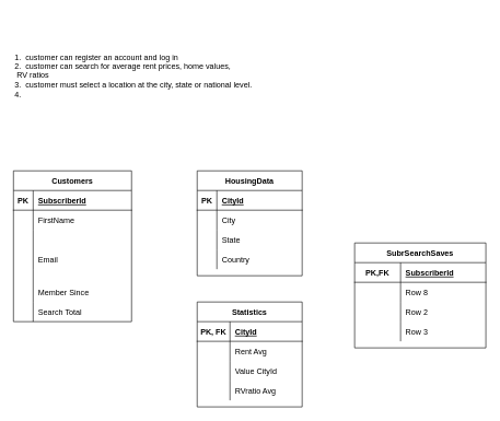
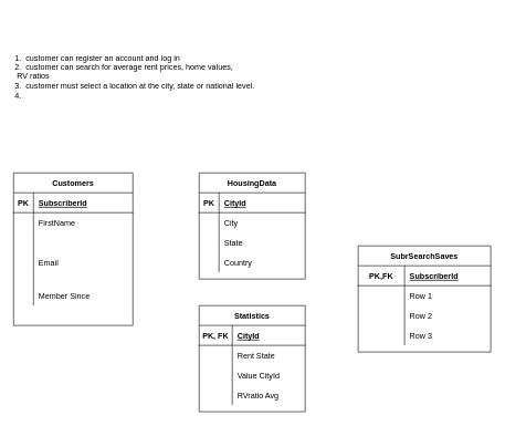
  <mxCell id="0" />
  <mxCell id="1" parent="0" />
  <mxCell id="2" value="Customers" style="shape=table;startSize=30;container=1;collapsible=1;childLayout=tableLayout;fixedRows=1;rowLines=0;fontStyle=1;align=center;resizeLast=1;" vertex="1" parent="1"><mxGeometry x="20" y="260" width="180" height="230" as="geometry" /></mxCell>
  <mxCell id="3" value="" style="shape=partialRectangle;collapsible=0;dropTarget=0;pointerEvents=0;fillColor=none;top=0;left=0;bottom=1;right=0;points=[[0,0.5],[1,0.5]];portConstraint=eastwest;" vertex="1" parent="2"><mxGeometry y="30" width="180" height="30" as="geometry" /></mxCell>
  <mxCell id="4" value="PK" style="shape=partialRectangle;connectable=0;fillColor=none;top=0;left=0;bottom=0;right=0;fontStyle=1;overflow=hidden;" vertex="1" parent="3"><mxGeometry width="30" height="30" as="geometry" /></mxCell>
  <mxCell id="5" value="SubscriberId" style="shape=partialRectangle;connectable=0;fillColor=none;top=0;left=0;bottom=0;right=0;align=left;spacingLeft=6;fontStyle=5;overflow=hidden;" vertex="1" parent="3"><mxGeometry x="30" width="150" height="30" as="geometry" /></mxCell>
  <mxCell id="6" value="" style="shape=partialRectangle;collapsible=0;dropTarget=0;pointerEvents=0;fillColor=none;top=0;left=0;bottom=0;right=0;points=[[0,0.5],[1,0.5]];portConstraint=eastwest;" vertex="1" parent="2"><mxGeometry y="60" width="180" height="30" as="geometry" /></mxCell>
  <mxCell id="7" value="" style="shape=partialRectangle;connectable=0;fillColor=none;top=0;left=0;bottom=0;right=0;editable=1;overflow=hidden;" vertex="1" parent="6"><mxGeometry width="30" height="30" as="geometry" /></mxCell>
  <mxCell id="8" value="FirstName" style="shape=partialRectangle;connectable=0;fillColor=none;top=0;left=0;bottom=0;right=0;align=left;spacingLeft=6;overflow=hidden;" vertex="1" parent="6"><mxGeometry x="30" width="150" height="30" as="geometry" /></mxCell>
  <mxCell id="9" value="" style="shape=partialRectangle;collapsible=0;dropTarget=0;pointerEvents=0;fillColor=none;top=0;left=0;bottom=0;right=0;points=[[0,0.5],[1,0.5]];portConstraint=eastwest;" vertex="1" parent="2"><mxGeometry y="90" width="180" height="30" as="geometry" /></mxCell>
  <mxCell id="10" value="" style="shape=partialRectangle;connectable=0;fillColor=none;top=0;left=0;bottom=0;right=0;editable=1;overflow=hidden;" vertex="1" parent="9"><mxGeometry width="30" height="30" as="geometry" /></mxCell>
  <mxCell id="11" value="" style="shape=partialRectangle;collapsible=0;dropTarget=0;pointerEvents=0;fillColor=none;top=0;left=0;bottom=0;right=0;points=[[0,0.5],[1,0.5]];portConstraint=eastwest;" vertex="1" parent="2"><mxGeometry y="120" width="180" height="30" as="geometry" /></mxCell>
  <mxCell id="12" value="" style="shape=partialRectangle;connectable=0;fillColor=none;top=0;left=0;bottom=0;right=0;editable=1;overflow=hidden;" vertex="1" parent="11"><mxGeometry width="30" height="30" as="geometry" /></mxCell>
  <mxCell id="13" value="Email" style="shape=partialRectangle;connectable=0;fillColor=none;top=0;left=0;bottom=0;right=0;align=left;spacingLeft=6;overflow=hidden;" vertex="1" parent="11"><mxGeometry x="30" width="150" height="30" as="geometry" /></mxCell>
  <mxCell id="14" value="" style="shape=partialRectangle;collapsible=0;dropTarget=0;pointerEvents=0;fillColor=none;top=0;left=0;bottom=0;right=0;points=[[0,0.5],[1,0.5]];portConstraint=eastwest;" vertex="1" parent="2"><mxGeometry y="150" width="180" height="20" as="geometry" /></mxCell>
  <mxCell id="15" value="" style="shape=partialRectangle;connectable=0;fillColor=none;top=0;left=0;bottom=0;right=0;editable=1;overflow=hidden;" vertex="1" parent="14"><mxGeometry width="30" height="20" as="geometry" /></mxCell>
  <mxCell id="16" value="" style="shape=partialRectangle;collapsible=0;dropTarget=0;pointerEvents=0;fillColor=none;top=0;left=0;bottom=0;right=0;points=[[0,0.5],[1,0.5]];portConstraint=eastwest;" vertex="1" parent="2"><mxGeometry y="170" width="180" height="30" as="geometry" /></mxCell>
  <mxCell id="17" value="" style="shape=partialRectangle;connectable=0;fillColor=none;top=0;left=0;bottom=0;right=0;editable=1;overflow=hidden;" vertex="1" parent="16"><mxGeometry width="30" height="30" as="geometry" /></mxCell>
  <mxCell id="18" value="Member Since" style="shape=partialRectangle;connectable=0;fillColor=none;top=0;left=0;bottom=0;right=0;align=left;spacingLeft=6;overflow=hidden;" vertex="1" parent="16"><mxGeometry x="30" width="150" height="30" as="geometry" /></mxCell>
  <mxCell id="19" value="" style="shape=partialRectangle;collapsible=0;dropTarget=0;pointerEvents=0;fillColor=none;top=0;left=0;bottom=0;right=0;points=[[0,0.5],[1,0.5]];portConstraint=eastwest;" vertex="1" parent="2"><mxGeometry y="200" width="180" height="30" as="geometry" /></mxCell>
  <mxCell id="20" value="" style="shape=partialRectangle;connectable=0;fillColor=none;top=0;left=0;bottom=0;right=0;editable=1;overflow=hidden;" vertex="1" parent="19"><mxGeometry width="30" height="30" as="geometry" /></mxCell>
- <mxCell id="21" value="Search Total" style="shape=partialRectangle;connectable=0;fillColor=none;top=0;left=0;bottom=0;right=0;align=left;spacingLeft=6;overflow=hidden;" vertex="1" parent="19"><mxGeometry x="30" width="150" height="30" as="geometry" /></mxCell>
  <mxCell id="22" value="HousingData" style="shape=table;startSize=30;container=1;collapsible=1;childLayout=tableLayout;fixedRows=1;rowLines=0;fontStyle=1;align=center;resizeLast=1;" vertex="1" parent="1"><mxGeometry x="300" y="260" width="160" height="160" as="geometry" /></mxCell>
  <mxCell id="23" value="" style="shape=partialRectangle;collapsible=0;dropTarget=0;pointerEvents=0;fillColor=none;top=0;left=0;bottom=1;right=0;points=[[0,0.5],[1,0.5]];portConstraint=eastwest;" vertex="1" parent="22"><mxGeometry y="30" width="160" height="30" as="geometry" /></mxCell>
  <mxCell id="24" value="PK" style="shape=partialRectangle;connectable=0;fillColor=none;top=0;left=0;bottom=0;right=0;fontStyle=1;overflow=hidden;" vertex="1" parent="23"><mxGeometry width="30" height="30" as="geometry" /></mxCell>
  <mxCell id="25" value="CityId" style="shape=partialRectangle;connectable=0;fillColor=none;top=0;left=0;bottom=0;right=0;align=left;spacingLeft=6;fontStyle=5;overflow=hidden;" vertex="1" parent="23"><mxGeometry x="30" width="130" height="30" as="geometry" /></mxCell>
  <mxCell id="26" value="" style="shape=partialRectangle;collapsible=0;dropTarget=0;pointerEvents=0;fillColor=none;top=0;left=0;bottom=0;right=0;points=[[0,0.5],[1,0.5]];portConstraint=eastwest;" vertex="1" parent="22"><mxGeometry y="60" width="160" height="30" as="geometry" /></mxCell>
  <mxCell id="27" value="" style="shape=partialRectangle;connectable=0;fillColor=none;top=0;left=0;bottom=0;right=0;editable=1;overflow=hidden;" vertex="1" parent="26"><mxGeometry width="30" height="30" as="geometry" /></mxCell>
  <mxCell id="28" value="City" style="shape=partialRectangle;connectable=0;fillColor=none;top=0;left=0;bottom=0;right=0;align=left;spacingLeft=6;overflow=hidden;" vertex="1" parent="26"><mxGeometry x="30" width="130" height="30" as="geometry" /></mxCell>
  <mxCell id="29" value="" style="shape=partialRectangle;collapsible=0;dropTarget=0;pointerEvents=0;fillColor=none;top=0;left=0;bottom=0;right=0;points=[[0,0.5],[1,0.5]];portConstraint=eastwest;" vertex="1" parent="22"><mxGeometry y="90" width="160" height="30" as="geometry" /></mxCell>
  <mxCell id="30" value="" style="shape=partialRectangle;connectable=0;fillColor=none;top=0;left=0;bottom=0;right=0;editable=1;overflow=hidden;" vertex="1" parent="29"><mxGeometry width="30" height="30" as="geometry" /></mxCell>
  <mxCell id="31" value="State" style="shape=partialRectangle;connectable=0;fillColor=none;top=0;left=0;bottom=0;right=0;align=left;spacingLeft=6;overflow=hidden;" vertex="1" parent="29"><mxGeometry x="30" width="130" height="30" as="geometry" /></mxCell>
  <mxCell id="32" value="" style="shape=partialRectangle;collapsible=0;dropTarget=0;pointerEvents=0;fillColor=none;top=0;left=0;bottom=0;right=0;points=[[0,0.5],[1,0.5]];portConstraint=eastwest;" vertex="1" parent="22"><mxGeometry y="120" width="160" height="30" as="geometry" /></mxCell>
  <mxCell id="33" value="" style="shape=partialRectangle;connectable=0;fillColor=none;top=0;left=0;bottom=0;right=0;editable=1;overflow=hidden;" vertex="1" parent="32"><mxGeometry width="30" height="30" as="geometry" /></mxCell>
  <mxCell id="34" value="Country" style="shape=partialRectangle;connectable=0;fillColor=none;top=0;left=0;bottom=0;right=0;align=left;spacingLeft=6;overflow=hidden;" vertex="1" parent="32"><mxGeometry x="30" width="130" height="30" as="geometry" /></mxCell>
  <mxCell id="35" value="Statistics" style="shape=table;startSize=30;container=1;collapsible=1;childLayout=tableLayout;fixedRows=1;rowLines=0;fontStyle=1;align=center;resizeLast=1;" vertex="1" parent="1"><mxGeometry x="300" y="460" width="160" height="160" as="geometry" /></mxCell>
  <mxCell id="36" value="" style="shape=partialRectangle;collapsible=0;dropTarget=0;pointerEvents=0;fillColor=none;top=0;left=0;bottom=1;right=0;points=[[0,0.5],[1,0.5]];portConstraint=eastwest;" vertex="1" parent="35"><mxGeometry y="30" width="160" height="30" as="geometry" /></mxCell>
  <mxCell id="37" value="PK, FK" style="shape=partialRectangle;connectable=0;fillColor=none;top=0;left=0;bottom=0;right=0;fontStyle=1;overflow=hidden;" vertex="1" parent="36"><mxGeometry width="50" height="30" as="geometry" /></mxCell>
  <mxCell id="38" value="CityId" style="shape=partialRectangle;connectable=0;fillColor=none;top=0;left=0;bottom=0;right=0;align=left;spacingLeft=6;fontStyle=5;overflow=hidden;" vertex="1" parent="36"><mxGeometry x="50" width="110" height="30" as="geometry" /></mxCell>
  <mxCell id="39" value="" style="shape=partialRectangle;collapsible=0;dropTarget=0;pointerEvents=0;fillColor=none;top=0;left=0;bottom=0;right=0;points=[[0,0.5],[1,0.5]];portConstraint=eastwest;" vertex="1" parent="35"><mxGeometry y="60" width="160" height="30" as="geometry" /></mxCell>
  <mxCell id="40" value="" style="shape=partialRectangle;connectable=0;fillColor=none;top=0;left=0;bottom=0;right=0;editable=1;overflow=hidden;" vertex="1" parent="39"><mxGeometry width="50" height="30" as="geometry" /></mxCell>
- <mxCell id="41" value="Rent Avg" style="shape=partialRectangle;connectable=0;fillColor=none;top=0;left=0;bottom=0;right=0;align=left;spacingLeft=6;overflow=hidden;" vertex="1" parent="39"><mxGeometry x="50" width="110" height="30" as="geometry" /></mxCell>
+ <mxCell id="41" value="Rent State" style="shape=partialRectangle;connectable=0;fillColor=none;top=0;left=0;bottom=0;right=0;align=left;spacingLeft=6;overflow=hidden;" vertex="1" parent="39"><mxGeometry x="50" width="110" height="30" as="geometry" /></mxCell>
  <mxCell id="42" value="" style="shape=partialRectangle;collapsible=0;dropTarget=0;pointerEvents=0;fillColor=none;top=0;left=0;bottom=0;right=0;points=[[0,0.5],[1,0.5]];portConstraint=eastwest;" vertex="1" parent="35"><mxGeometry y="90" width="160" height="30" as="geometry" /></mxCell>
  <mxCell id="43" value="" style="shape=partialRectangle;connectable=0;fillColor=none;top=0;left=0;bottom=0;right=0;editable=1;overflow=hidden;" vertex="1" parent="42"><mxGeometry width="50" height="30" as="geometry" /></mxCell>
  <mxCell id="44" value="Value CityId" style="shape=partialRectangle;connectable=0;fillColor=none;top=0;left=0;bottom=0;right=0;align=left;spacingLeft=6;overflow=hidden;" vertex="1" parent="42"><mxGeometry x="50" width="110" height="30" as="geometry" /></mxCell>
  <mxCell id="45" value="" style="shape=partialRectangle;collapsible=0;dropTarget=0;pointerEvents=0;fillColor=none;top=0;left=0;bottom=0;right=0;points=[[0,0.5],[1,0.5]];portConstraint=eastwest;" vertex="1" parent="35"><mxGeometry y="120" width="160" height="30" as="geometry" /></mxCell>
  <mxCell id="46" value="" style="shape=partialRectangle;connectable=0;fillColor=none;top=0;left=0;bottom=0;right=0;editable=1;overflow=hidden;" vertex="1" parent="45"><mxGeometry width="50" height="30" as="geometry" /></mxCell>
  <mxCell id="47" value="RVratio Avg" style="shape=partialRectangle;connectable=0;fillColor=none;top=0;left=0;bottom=0;right=0;align=left;spacingLeft=6;overflow=hidden;" vertex="1" parent="45"><mxGeometry x="50" width="110" height="30" as="geometry" /></mxCell>
  <mxCell id="48" value="1.&amp;nbsp; customer can register an account and log in&lt;br&gt;2.&amp;nbsp; customer can search for average rent prices, home values,&amp;nbsp;&lt;br&gt;&lt;span style=&quot;white-space: pre&quot;&gt; &lt;/span&gt;RV ratios&lt;br&gt;3.&amp;nbsp; customer must select a location at the city, state or national level.&amp;nbsp;&lt;br&gt;4.&amp;nbsp;&amp;nbsp;" style="text;html=1;strokeColor=none;fillColor=none;align=left;verticalAlign=middle;whiteSpace=wrap;rounded=0;" vertex="1" parent="1"><mxGeometry x="20" y="20" width="420" height="190" as="geometry" /></mxCell>
  <mxCell id="49" value="SubrSearchSaves" style="shape=table;startSize=30;container=1;collapsible=1;childLayout=tableLayout;fixedRows=1;rowLines=0;fontStyle=1;align=center;resizeLast=1;" vertex="1" parent="1"><mxGeometry x="540" y="370" width="200" height="160" as="geometry" /></mxCell>
  <mxCell id="50" value="" style="shape=partialRectangle;collapsible=0;dropTarget=0;pointerEvents=0;fillColor=none;top=0;left=0;bottom=1;right=0;points=[[0,0.5],[1,0.5]];portConstraint=eastwest;" vertex="1" parent="49"><mxGeometry y="30" width="200" height="30" as="geometry" /></mxCell>
  <mxCell id="51" value="PK,FK" style="shape=partialRectangle;connectable=0;fillColor=none;top=0;left=0;bottom=0;right=0;fontStyle=1;overflow=hidden;" vertex="1" parent="50"><mxGeometry width="70" height="30" as="geometry" /></mxCell>
  <mxCell id="52" value="SubscriberId" style="shape=partialRectangle;connectable=0;fillColor=none;top=0;left=0;bottom=0;right=0;align=left;spacingLeft=6;fontStyle=5;overflow=hidden;" vertex="1" parent="50"><mxGeometry x="70" width="130" height="30" as="geometry" /></mxCell>
  <mxCell id="53" value="" style="shape=partialRectangle;collapsible=0;dropTarget=0;pointerEvents=0;fillColor=none;top=0;left=0;bottom=0;right=0;points=[[0,0.5],[1,0.5]];portConstraint=eastwest;" vertex="1" parent="49"><mxGeometry y="60" width="200" height="30" as="geometry" /></mxCell>
  <mxCell id="54" value="" style="shape=partialRectangle;connectable=0;fillColor=none;top=0;left=0;bottom=0;right=0;editable=1;overflow=hidden;" vertex="1" parent="53"><mxGeometry width="70" height="30" as="geometry" /></mxCell>
- <mxCell id="55" value="Row 8" style="shape=partialRectangle;connectable=0;fillColor=none;top=0;left=0;bottom=0;right=0;align=left;spacingLeft=6;overflow=hidden;" vertex="1" parent="53"><mxGeometry x="70" width="130" height="30" as="geometry" /></mxCell>
+ <mxCell id="55" value="Row 1" style="shape=partialRectangle;connectable=0;fillColor=none;top=0;left=0;bottom=0;right=0;align=left;spacingLeft=6;overflow=hidden;" vertex="1" parent="53"><mxGeometry x="70" width="130" height="30" as="geometry" /></mxCell>
  <mxCell id="56" value="" style="shape=partialRectangle;collapsible=0;dropTarget=0;pointerEvents=0;fillColor=none;top=0;left=0;bottom=0;right=0;points=[[0,0.5],[1,0.5]];portConstraint=eastwest;" vertex="1" parent="49"><mxGeometry y="90" width="200" height="30" as="geometry" /></mxCell>
  <mxCell id="57" value="" style="shape=partialRectangle;connectable=0;fillColor=none;top=0;left=0;bottom=0;right=0;editable=1;overflow=hidden;" vertex="1" parent="56"><mxGeometry width="70" height="30" as="geometry" /></mxCell>
  <mxCell id="58" value="Row 2" style="shape=partialRectangle;connectable=0;fillColor=none;top=0;left=0;bottom=0;right=0;align=left;spacingLeft=6;overflow=hidden;" vertex="1" parent="56"><mxGeometry x="70" width="130" height="30" as="geometry" /></mxCell>
  <mxCell id="59" value="" style="shape=partialRectangle;collapsible=0;dropTarget=0;pointerEvents=0;fillColor=none;top=0;left=0;bottom=0;right=0;points=[[0,0.5],[1,0.5]];portConstraint=eastwest;" vertex="1" parent="49"><mxGeometry y="120" width="200" height="30" as="geometry" /></mxCell>
  <mxCell id="60" value="" style="shape=partialRectangle;connectable=0;fillColor=none;top=0;left=0;bottom=0;right=0;editable=1;overflow=hidden;" vertex="1" parent="59"><mxGeometry width="70" height="30" as="geometry" /></mxCell>
  <mxCell id="61" value="Row 3" style="shape=partialRectangle;connectable=0;fillColor=none;top=0;left=0;bottom=0;right=0;align=left;spacingLeft=6;overflow=hidden;" vertex="1" parent="59"><mxGeometry x="70" width="130" height="30" as="geometry" /></mxCell>
